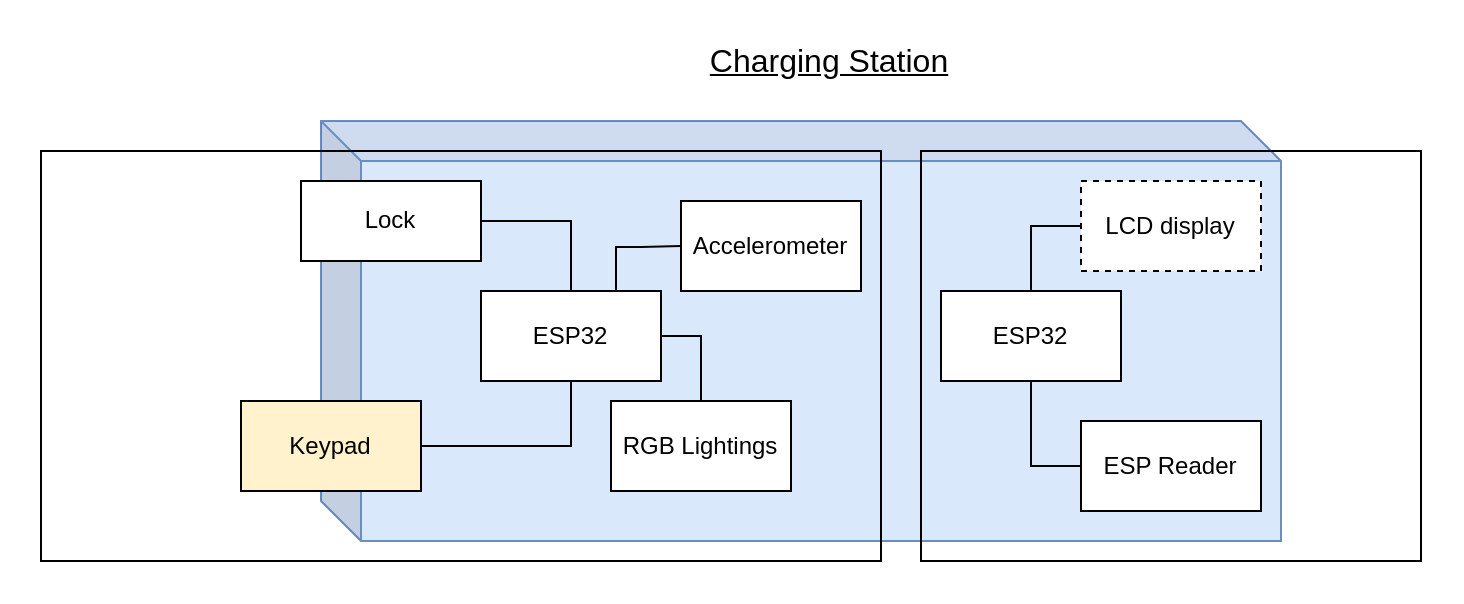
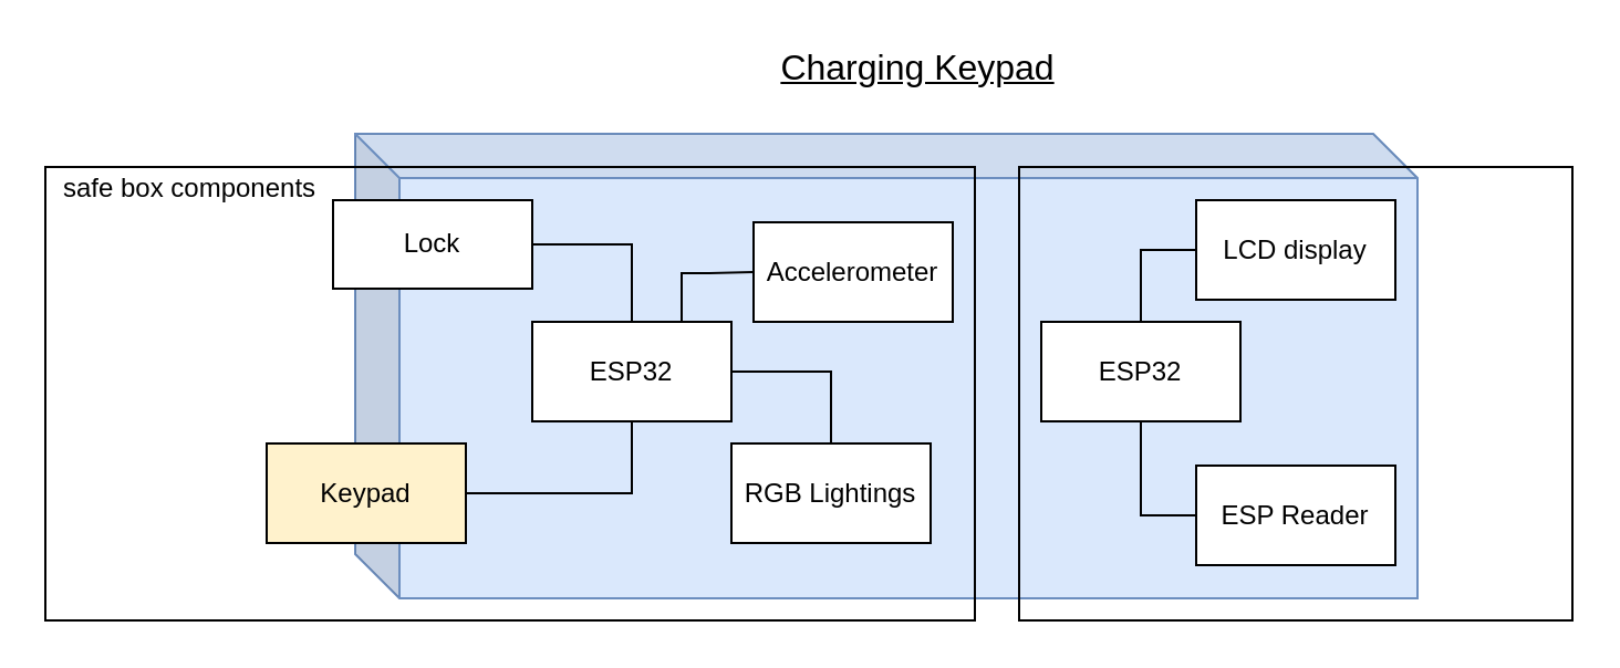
  <mxCell id="0" />
  <mxCell id="1" parent="0" />
  <mxCell id="2" value="" style="shape=cube;whiteSpace=wrap;html=1;boundedLbl=1;backgroundOutline=1;darkOpacity=0.05;darkOpacity2=0.1;fillColor=#dae8fc;strokeColor=#6c8ebf;" vertex="1" parent="1"><mxGeometry x="160" y="60" width="480" height="210" as="geometry" /></mxCell>
  <mxCell id="3" value="" style="rounded=0;whiteSpace=wrap;html=1;fillColor=none;" vertex="1" parent="1"><mxGeometry x="20" y="75" width="420" height="205" as="geometry" /></mxCell>
  <mxCell id="4" style="edgeStyle=orthogonalEdgeStyle;rounded=0;orthogonalLoop=1;jettySize=auto;html=1;exitX=0.5;exitY=0;exitDx=0;exitDy=0;entryX=1;entryY=0.5;entryDx=0;entryDy=0;endArrow=none;endFill=0;" edge="1" parent="1" source="8" target="9"><mxGeometry relative="1" as="geometry" /></mxCell>
  <mxCell id="5" style="edgeStyle=orthogonalEdgeStyle;rounded=0;orthogonalLoop=1;jettySize=auto;html=1;exitX=0.5;exitY=1;exitDx=0;exitDy=0;entryX=1;entryY=0.5;entryDx=0;entryDy=0;endArrow=none;endFill=0;" edge="1" parent="1" source="8" target="10"><mxGeometry relative="1" as="geometry" /></mxCell>
  <mxCell id="6" style="edgeStyle=orthogonalEdgeStyle;rounded=0;orthogonalLoop=1;jettySize=auto;html=1;exitX=1;exitY=0.5;exitDx=0;exitDy=0;entryX=0.5;entryY=0;entryDx=0;entryDy=0;endArrow=none;endFill=0;" edge="1" parent="1" source="8" target="11"><mxGeometry relative="1" as="geometry" /></mxCell>
  <mxCell id="7" style="edgeStyle=orthogonalEdgeStyle;rounded=0;orthogonalLoop=1;jettySize=auto;html=1;exitX=0.75;exitY=0;exitDx=0;exitDy=0;entryX=0;entryY=0.5;entryDx=0;entryDy=0;endArrow=none;endFill=0;" edge="1" parent="1" source="8" target="17"><mxGeometry relative="1" as="geometry"><Array as="points"><mxPoint x="308" y="123" /><mxPoint x="320" y="123" /></Array></mxGeometry></mxCell>
  <mxCell id="8" value="ESP32" style="rounded=0;whiteSpace=wrap;html=1;" vertex="1" parent="1"><mxGeometry x="240" y="145" width="90" height="45" as="geometry" /></mxCell>
  <mxCell id="9" value="Lock" style="rounded=0;whiteSpace=wrap;html=1;" vertex="1" parent="1"><mxGeometry x="150" y="90" width="90" height="40" as="geometry" /></mxCell>
  <mxCell id="10" value="Keypad" style="rounded=0;whiteSpace=wrap;html=1;fillColor=#fff2cc;" vertex="1" parent="1"><mxGeometry x="120" y="200" width="90" height="45" as="geometry" /></mxCell>
- <mxCell id="11" value="RGB Lightings" style="rounded=0;whiteSpace=wrap;html=1;" vertex="1" parent="1"><mxGeometry x="305" y="200" width="90" height="45" as="geometry" /></mxCell>
+ <mxCell id="11" value="RGB Lightings" style="rounded=0;whiteSpace=wrap;html=1;" vertex="1" parent="1"><mxGeometry x="330" y="200" width="90" height="45" as="geometry" /></mxCell>
  <mxCell id="12" style="edgeStyle=orthogonalEdgeStyle;rounded=0;orthogonalLoop=1;jettySize=auto;html=1;exitX=0.5;exitY=0;exitDx=0;exitDy=0;entryX=0;entryY=0.5;entryDx=0;entryDy=0;endArrow=none;endFill=0;" edge="1" parent="1" source="14" target="16"><mxGeometry relative="1" as="geometry" /></mxCell>
  <mxCell id="13" style="edgeStyle=orthogonalEdgeStyle;rounded=0;orthogonalLoop=1;jettySize=auto;html=1;exitX=0.5;exitY=1;exitDx=0;exitDy=0;entryX=0;entryY=0.5;entryDx=0;entryDy=0;endArrow=none;endFill=0;" edge="1" parent="1" source="14" target="15"><mxGeometry relative="1" as="geometry" /></mxCell>
  <mxCell id="14" value="ESP32" style="rounded=0;whiteSpace=wrap;html=1;" vertex="1" parent="1"><mxGeometry x="470" y="145" width="90" height="45" as="geometry" /></mxCell>
  <mxCell id="15" value="ESP Reader" style="rounded=0;whiteSpace=wrap;html=1;" vertex="1" parent="1"><mxGeometry x="540" y="210" width="90" height="45" as="geometry" /></mxCell>
- <mxCell id="16" value="LCD display" style="rounded=0;whiteSpace=wrap;html=1;dashed=1;" vertex="1" parent="1"><mxGeometry x="540" y="90" width="90" height="45" as="geometry" /></mxCell>
+ <mxCell id="16" value="LCD display" style="rounded=0;whiteSpace=wrap;html=1;" vertex="1" parent="1"><mxGeometry x="540" y="90" width="90" height="45" as="geometry" /></mxCell>
  <mxCell id="17" value="Accelerometer" style="rounded=0;whiteSpace=wrap;html=1;" vertex="1" parent="1"><mxGeometry x="340" y="100" width="90" height="45" as="geometry" /></mxCell>
  <mxCell id="18" value="" style="rounded=0;whiteSpace=wrap;html=1;fillColor=none;" vertex="1" parent="1"><mxGeometry x="460" y="75" width="250" height="205" as="geometry" /></mxCell>
- <mxCell id="20" value="Charging Station" style="text;html=1;align=center;verticalAlign=middle;resizable=0;points=[];autosize=1;strokeColor=none;fillColor=none;fontSize=16;fontStyle=4" vertex="1" parent="1"><mxGeometry x="349" y="20" width="130" height="20" as="geometry" /></mxCell>
+ <mxCell id="19" value="safe box components" style="text;html=1;align=center;verticalAlign=middle;resizable=0;points=[];autosize=1;strokeColor=none;fillColor=none;" vertex="1" parent="1"><mxGeometry x="20" y="75" width="130" height="20" as="geometry" /></mxCell>
+ <mxCell id="20" value="Charging Keypad" style="text;html=1;align=center;verticalAlign=middle;resizable=0;points=[];autosize=1;strokeColor=none;fillColor=none;fontSize=16;fontStyle=4" vertex="1" parent="1"><mxGeometry x="349" y="20" width="130" height="20" as="geometry" /></mxCell>
